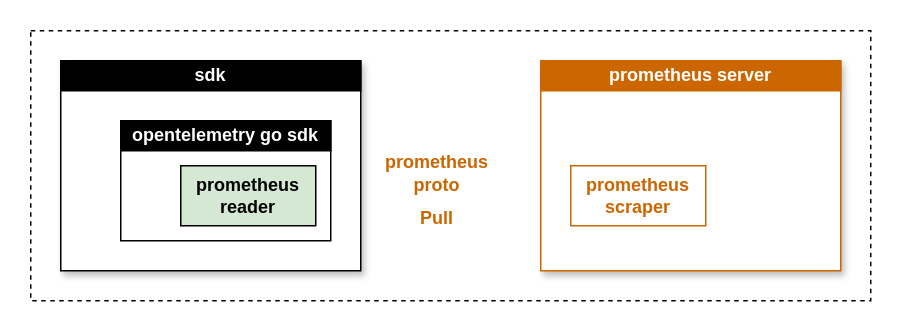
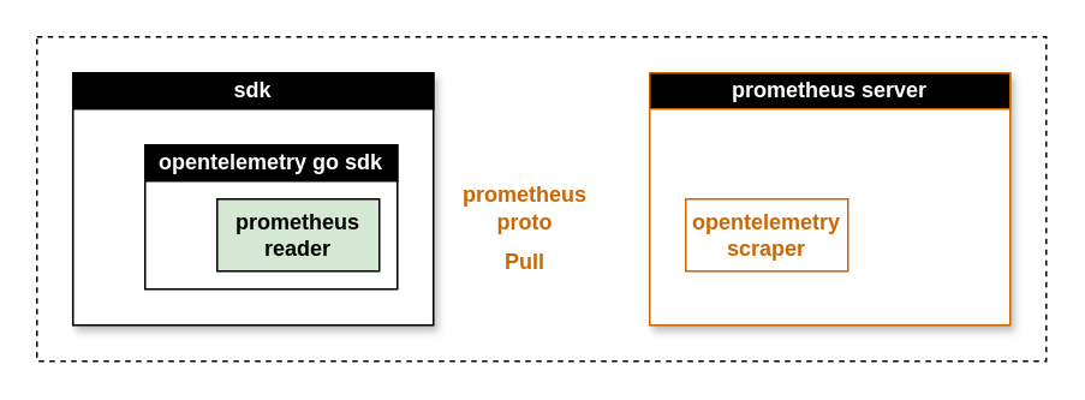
  <mxCell id="0" />
  <mxCell id="1" parent="0" />
  <mxCell id="2" value="" style="rounded=0;whiteSpace=wrap;html=1;dashed=1;" parent="1" vertex="1"><mxGeometry x="20" y="20" width="560" height="180" as="geometry" /></mxCell>
  <mxCell id="3" value="" style="rounded=0;whiteSpace=wrap;html=1;shadow=1;" parent="1" vertex="1"><mxGeometry x="40" y="40" width="200" height="140" as="geometry" /></mxCell>
  <mxCell id="4" value="" style="rounded=0;whiteSpace=wrap;html=1;strokeColor=#CC6600;shadow=1;" parent="1" vertex="1"><mxGeometry x="360" y="40" width="200" height="140" as="geometry" /></mxCell>
  <mxCell id="5" value="" style="rounded=0;whiteSpace=wrap;html=1;strokeColor=#000000;" parent="1" vertex="1"><mxGeometry x="80" y="80" width="140" height="80" as="geometry" /></mxCell>
  <mxCell id="6" value="&lt;font color=&quot;#ffffff&quot;&gt;&lt;b&gt;sdk&lt;/b&gt;&lt;/font&gt;" style="rounded=0;whiteSpace=wrap;html=1;fillColor=#000000;" parent="1" vertex="1"><mxGeometry x="40" y="40" width="200" height="20" as="geometry" /></mxCell>
- <mxCell id="7" value="&lt;b&gt;&lt;font color=&quot;#ffffff&quot;&gt;prometheus server&lt;/font&gt;&lt;/b&gt;" style="rounded=0;whiteSpace=wrap;html=1;strokeColor=#CC6600;fillColor=#CC6600;" parent="1" vertex="1"><mxGeometry x="360" y="40" width="200" height="20" as="geometry" /></mxCell>
+ <mxCell id="7" value="&lt;b&gt;&lt;font color=&quot;#ffffff&quot;&gt;prometheus server&lt;/font&gt;&lt;/b&gt;" style="rounded=0;whiteSpace=wrap;html=1;strokeColor=#CC6600;fillColor=#000000;" parent="1" vertex="1"><mxGeometry x="360" y="40" width="200" height="20" as="geometry" /></mxCell>
  <mxCell id="8" value="&lt;font color=&quot;#ffffff&quot;&gt;&lt;b&gt;opentelemetry go sdk&lt;/b&gt;&lt;/font&gt;" style="rounded=0;whiteSpace=wrap;html=1;strokeColor=#000000;fillColor=#000000;" parent="1" vertex="1"><mxGeometry x="80" y="80" width="140" height="20" as="geometry" /></mxCell>
  <mxCell id="9" value="&lt;b style=&quot;&quot;&gt;prometheus&lt;br&gt;reader&lt;/b&gt;" style="rounded=0;whiteSpace=wrap;html=1;strokeColor=#000000;fillColor=#d5e8d4;" parent="1" vertex="1"><mxGeometry x="120" y="110" width="90" height="40" as="geometry" /></mxCell>
  <mxCell id="10" value="&lt;b&gt;&lt;font color=&quot;#cc6600&quot;&gt;prometheus proto&lt;/font&gt;&lt;/b&gt;" style="text;html=1;strokeColor=none;fillColor=none;align=center;verticalAlign=middle;whiteSpace=wrap;rounded=0;" parent="1" vertex="1"><mxGeometry x="251" y="100" width="80" height="30" as="geometry" /></mxCell>
  <mxCell id="11" value="&lt;b&gt;&lt;font color=&quot;#cc6600&quot;&gt;Pull&lt;/font&gt;&lt;/b&gt;" style="text;html=1;strokeColor=none;fillColor=none;align=center;verticalAlign=middle;whiteSpace=wrap;rounded=0;" parent="1" vertex="1"><mxGeometry x="251" y="130" width="80" height="30" as="geometry" /></mxCell>
- <mxCell id="12" value="&lt;font color=&quot;#cc6600&quot;&gt;&lt;b&gt;prometheus&lt;br&gt;scraper&lt;br&gt;&lt;/b&gt;&lt;/font&gt;" style="rounded=0;whiteSpace=wrap;html=1;strokeColor=#CC6600;" parent="1" vertex="1"><mxGeometry x="380" y="110" width="90" height="40" as="geometry" /></mxCell>
+ <mxCell id="12" value="&lt;font color=&quot;#cc6600&quot;&gt;&lt;b&gt;opentelemetry&lt;br&gt;scraper&lt;br&gt;&lt;/b&gt;&lt;/font&gt;" style="rounded=0;whiteSpace=wrap;html=1;strokeColor=#CC6600;" parent="1" vertex="1"><mxGeometry x="380" y="110" width="90" height="40" as="geometry" /></mxCell>
